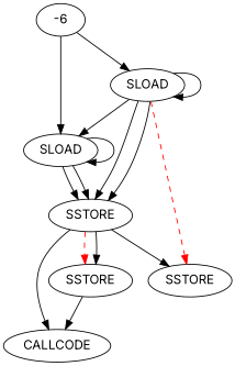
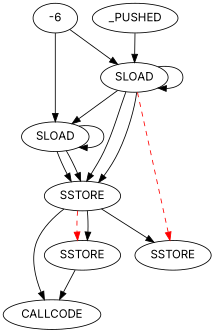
  digraph {
    fontname=Inter
    node [shape=oval fontname=Inter]
    edge [fontname=Inter style=solid]
    n1 [label=SLOAD]
    n2 [label=SSTORE]
    n3 [label=SSTORE]
    n4 [label=SLOAD]
    n5 [label=CALLCODE]
    n6 [label=SSTORE]
+   n7 [label=_PUSHED]
    -6 [shape=""]
    n1 -> n1 [style=""]
    n1 -> n2
    n1 -> n2
    n1 -> n3 [color=red style=dashed]
    n1 -> n4
    n2 -> n3
    n2 -> n5
    n2 -> n6 [color=red style=dashed]
    n2 -> n6
    n4 -> n2
    n4 -> n2
    n4 -> n4 [style=""]
    n6 -> n5
+   n7 -> n1
    -6 -> n1
    -6 -> n4
  }
